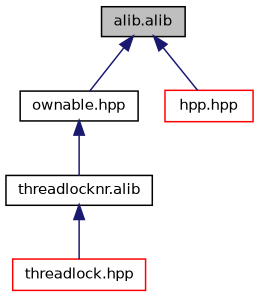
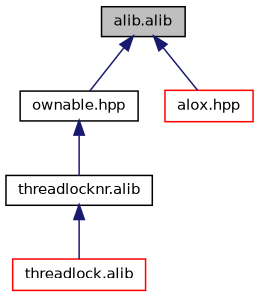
  digraph {
    node [color=black fillcolor=white fontname=Helvetica fontsize=10 shape=record style=filled]
    edge [color=midnightblue dir=back fontname=Helvetica fontsize=10 labelfontname=Helvetica labelfontsize=10 style=solid]
    n1 [fillcolor=grey75 fontcolor=black height=0.2 label="alib.alib" width=0.4]
    n2 [height=0.2 label="ownable.hpp" width=0.4]
-   n3 [color=red height=0.2 label="hpp.hpp" width=0.4]
+   n3 [color=red height=0.2 label="alox.hpp" width=0.4]
    n4 [height=0.2 label="threadlocknr.alib" width=0.4]
-   n5 [color=red height=0.2 label="threadlock.hpp" width=0.4]
+   n5 [color=red height=0.2 label="threadlock.alib" width=0.4]
    n1 -> n2
    n1 -> n3
    n2 -> n4
    n4 -> n5
  }
